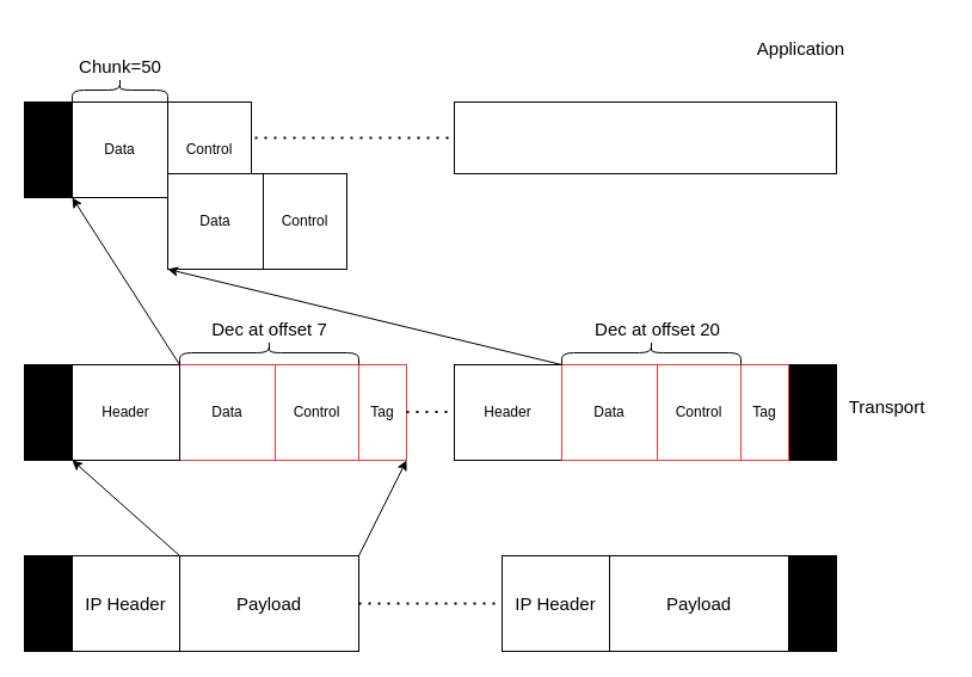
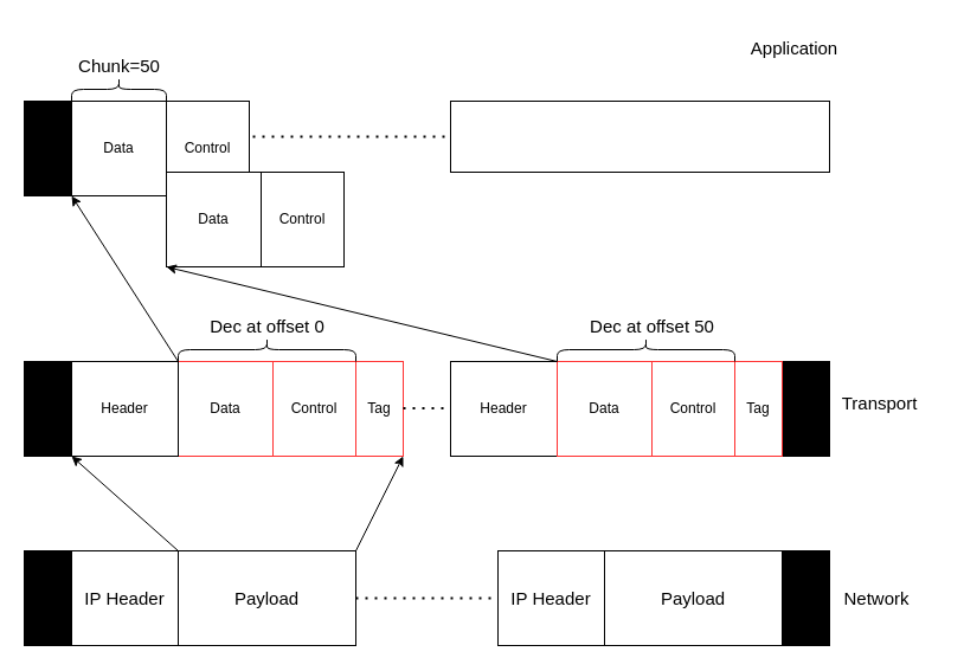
  <mxCell id="0" />
  <mxCell id="1" parent="0" />
  <mxCell id="2" value="&lt;div style=&quot;font-size: 13px;&quot; align=&quot;center&quot;&gt;&lt;font style=&quot;font-size: 15px;&quot;&gt;IP Header&lt;/font&gt;&lt;br&gt;&lt;/div&gt;" style="rounded=0;whiteSpace=wrap;html=1;" vertex="1" parent="1"><mxGeometry x="60" y="465" width="90" height="80" as="geometry" /></mxCell>
  <mxCell id="3" value="&lt;font style=&quot;font-size: 15px;&quot;&gt;Payload&lt;/font&gt;" style="rounded=0;whiteSpace=wrap;html=1;" vertex="1" parent="1"><mxGeometry x="150" y="465" width="150" height="80" as="geometry" /></mxCell>
  <mxCell id="4" value="" style="rounded=0;whiteSpace=wrap;html=1;fillColor=#000000;" vertex="1" parent="1"><mxGeometry x="20" y="465" width="40" height="80" as="geometry" /></mxCell>
  <mxCell id="5" value="" style="endArrow=none;dashed=1;html=1;dashPattern=1 3;strokeWidth=2;rounded=0;" edge="1" parent="1"><mxGeometry width="50" height="50" relative="1" as="geometry"><mxPoint x="300" y="505" as="sourcePoint" /><mxPoint x="420" y="505" as="targetPoint" /></mxGeometry></mxCell>
  <mxCell id="6" value="&lt;div style=&quot;font-size: 13px;&quot; align=&quot;center&quot;&gt;&lt;font style=&quot;font-size: 15px;&quot;&gt;IP Header&lt;/font&gt;&lt;br&gt;&lt;/div&gt;" style="rounded=0;whiteSpace=wrap;html=1;" vertex="1" parent="1"><mxGeometry x="420" y="465" width="90" height="80" as="geometry" /></mxCell>
  <mxCell id="7" value="&lt;font style=&quot;font-size: 15px;&quot;&gt;Payload&lt;/font&gt;" style="rounded=0;whiteSpace=wrap;html=1;" vertex="1" parent="1"><mxGeometry x="510" y="465" width="150" height="80" as="geometry" /></mxCell>
+ <mxCell id="8" value="&lt;font style=&quot;font-size: 15px;&quot;&gt;Network&lt;/font&gt;" style="text;html=1;align=center;verticalAlign=middle;whiteSpace=wrap;rounded=0;" vertex="1" parent="1"><mxGeometry x="710" y="490" width="60" height="30" as="geometry" /></mxCell>
  <mxCell id="9" value="" style="rounded=0;whiteSpace=wrap;html=1;fillColor=#000000;" vertex="1" parent="1"><mxGeometry x="660" y="465" width="40" height="80" as="geometry" /></mxCell>
  <mxCell id="10" value="&lt;div&gt;Data&lt;br&gt;&lt;/div&gt;" style="rounded=0;whiteSpace=wrap;html=1;strokeColor=#FF3333;" vertex="1" parent="1"><mxGeometry x="150" y="305" width="80" height="80" as="geometry" /></mxCell>
  <mxCell id="11" value="&lt;div&gt;Header&lt;br&gt;&lt;/div&gt;" style="rounded=0;whiteSpace=wrap;html=1;" vertex="1" parent="1"><mxGeometry x="60" y="305" width="90" height="80" as="geometry" /></mxCell>
  <mxCell id="12" value="" style="rounded=0;whiteSpace=wrap;html=1;fillColor=#000000;" vertex="1" parent="1"><mxGeometry x="20" y="305" width="40" height="80" as="geometry" /></mxCell>
  <mxCell id="13" value="" style="rounded=0;whiteSpace=wrap;html=1;fillColor=#000000;" vertex="1" parent="1"><mxGeometry x="660" y="305" width="40" height="80" as="geometry" /></mxCell>
  <mxCell id="14" value="&lt;div&gt;Control&lt;br&gt;&lt;/div&gt;" style="rounded=0;whiteSpace=wrap;html=1;strokeColor=#FF3333;" vertex="1" parent="1"><mxGeometry x="230" y="305" width="70" height="80" as="geometry" /></mxCell>
  <mxCell id="15" value="Tag" style="rounded=0;whiteSpace=wrap;html=1;strokeColor=#FF3333;" vertex="1" parent="1"><mxGeometry x="300" y="305" width="40" height="80" as="geometry" /></mxCell>
  <mxCell id="16" value="&lt;div&gt;Header&lt;br&gt;&lt;/div&gt;" style="rounded=0;whiteSpace=wrap;html=1;" vertex="1" parent="1"><mxGeometry x="380" y="305" width="90" height="80" as="geometry" /></mxCell>
  <mxCell id="17" value="&lt;div&gt;Data&lt;br&gt;&lt;/div&gt;" style="rounded=0;whiteSpace=wrap;html=1;strokeColor=#FF3333;" vertex="1" parent="1"><mxGeometry x="470" y="305" width="80" height="80" as="geometry" /></mxCell>
  <mxCell id="18" value="&lt;div&gt;Control&lt;br&gt;&lt;/div&gt;" style="rounded=0;whiteSpace=wrap;html=1;strokeColor=#FF3333;" vertex="1" parent="1"><mxGeometry x="550" y="305" width="70" height="80" as="geometry" /></mxCell>
  <mxCell id="19" value="Tag" style="rounded=0;whiteSpace=wrap;html=1;strokeColor=#FF3333;" vertex="1" parent="1"><mxGeometry x="620" y="305" width="40" height="80" as="geometry" /></mxCell>
  <mxCell id="20" value="&lt;font style=&quot;font-size: 15px;&quot;&gt;Transport&lt;/font&gt;" style="text;html=1;align=center;verticalAlign=middle;resizable=0;points=[];autosize=1;strokeColor=none;fillColor=none;" vertex="1" parent="1"><mxGeometry x="692" y="320" width="100" height="40" as="geometry" /></mxCell>
  <mxCell id="21" value="" style="endArrow=none;dashed=1;html=1;dashPattern=1 3;strokeWidth=2;rounded=0;" edge="1" parent="1"><mxGeometry width="50" height="50" relative="1" as="geometry"><mxPoint x="340" y="344.5" as="sourcePoint" /><mxPoint x="380" y="344.5" as="targetPoint" /></mxGeometry></mxCell>
  <mxCell id="22" value="" style="rounded=0;whiteSpace=wrap;html=1;fillColor=#000000;" vertex="1" parent="1"><mxGeometry x="20" y="85" width="40" height="80" as="geometry" /></mxCell>
  <mxCell id="23" value="&lt;div&gt;Data&lt;br&gt;&lt;/div&gt;" style="rounded=0;whiteSpace=wrap;html=1;strokeColor=#000000;" vertex="1" parent="1"><mxGeometry x="60" y="85" width="80" height="80" as="geometry" /></mxCell>
  <mxCell id="24" value="&lt;div&gt;Control&lt;br&gt;&lt;/div&gt;" style="rounded=0;whiteSpace=wrap;html=1;strokeColor=#000000;" vertex="1" parent="1"><mxGeometry x="140" y="85" width="70" height="80" as="geometry" /></mxCell>
  <mxCell id="25" value="" style="shape=curlyBracket;whiteSpace=wrap;html=1;rounded=1;flipH=1;labelPosition=right;verticalLabelPosition=middle;align=left;verticalAlign=middle;direction=south;" vertex="1" parent="1"><mxGeometry x="60" y="65" width="80" height="20" as="geometry" /></mxCell>
  <mxCell id="26" value="&lt;font style=&quot;font-size: 15px;&quot;&gt;Chunk=50&lt;/font&gt;" style="text;html=1;align=center;verticalAlign=middle;resizable=0;points=[];autosize=1;strokeColor=none;fillColor=none;" vertex="1" parent="1"><mxGeometry x="60" y="35" width="80" height="40" as="geometry" /></mxCell>
- <mxCell id="27" value="&lt;font style=&quot;font-size: 15px;&quot;&gt;Dec at offset 7&lt;/font&gt;" style="text;html=1;align=center;verticalAlign=middle;resizable=0;points=[];autosize=1;strokeColor=none;fillColor=none;" vertex="1" parent="1"><mxGeometry x="155" y="255" width="140" height="40" as="geometry" /></mxCell>
+ <mxCell id="27" value="&lt;font style=&quot;font-size: 15px;&quot;&gt;Dec at offset 0&lt;/font&gt;" style="text;html=1;align=center;verticalAlign=middle;resizable=0;points=[];autosize=1;strokeColor=none;fillColor=none;" vertex="1" parent="1"><mxGeometry x="155" y="255" width="140" height="40" as="geometry" /></mxCell>
  <mxCell id="28" value="&lt;div&gt;Chunk&lt;/div&gt;&lt;div&gt;Data&lt;br&gt;&lt;/div&gt;" style="rounded=0;whiteSpace=wrap;html=1;strokeColor=#000000;" vertex="1" parent="1"><mxGeometry x="140" y="145" width="80" height="80" as="geometry" /></mxCell>
  <mxCell id="29" value="" style="endArrow=classic;html=1;rounded=0;entryX=0;entryY=1;entryDx=0;entryDy=0;" edge="1" parent="1" target="23"><mxGeometry width="50" height="50" relative="1" as="geometry"><mxPoint x="150" y="305" as="sourcePoint" /><mxPoint x="200" y="255" as="targetPoint" /></mxGeometry></mxCell>
  <mxCell id="30" value="" style="shape=curlyBracket;whiteSpace=wrap;html=1;rounded=1;flipH=1;labelPosition=right;verticalLabelPosition=middle;align=left;verticalAlign=middle;direction=south;" vertex="1" parent="1"><mxGeometry x="150" y="285" width="150" height="20" as="geometry" /></mxCell>
  <mxCell id="31" value="&lt;div&gt;Data&lt;br&gt;&lt;/div&gt;" style="rounded=0;whiteSpace=wrap;html=1;strokeColor=#000000;" vertex="1" parent="1"><mxGeometry x="140" y="145" width="80" height="80" as="geometry" /></mxCell>
  <mxCell id="32" value="Control" style="rounded=0;whiteSpace=wrap;html=1;strokeColor=#000000;" vertex="1" parent="1"><mxGeometry x="220" y="145" width="70" height="80" as="geometry" /></mxCell>
- <mxCell id="33" value="&lt;font style=&quot;font-size: 15px;&quot;&gt;Dec at offset 20&lt;/font&gt;" style="text;html=1;align=center;verticalAlign=middle;resizable=0;points=[];autosize=1;strokeColor=none;fillColor=none;" vertex="1" parent="1"><mxGeometry x="475" y="255" width="150" height="40" as="geometry" /></mxCell>
+ <mxCell id="33" value="&lt;font style=&quot;font-size: 15px;&quot;&gt;Dec at offset 50&lt;/font&gt;" style="text;html=1;align=center;verticalAlign=middle;resizable=0;points=[];autosize=1;strokeColor=none;fillColor=none;" vertex="1" parent="1"><mxGeometry x="475" y="255" width="150" height="40" as="geometry" /></mxCell>
  <mxCell id="34" value="" style="shape=curlyBracket;whiteSpace=wrap;html=1;rounded=1;flipH=1;labelPosition=right;verticalLabelPosition=middle;align=left;verticalAlign=middle;direction=south;" vertex="1" parent="1"><mxGeometry x="470" y="285" width="150" height="20" as="geometry" /></mxCell>
  <mxCell id="35" value="" style="endArrow=classic;html=1;rounded=0;entryX=0;entryY=1;entryDx=0;entryDy=0;" edge="1" parent="1" target="31"><mxGeometry width="50" height="50" relative="1" as="geometry"><mxPoint x="470" y="305" as="sourcePoint" /><mxPoint x="170" y="235" as="targetPoint" /></mxGeometry></mxCell>
  <mxCell id="36" value="" style="rounded=0;whiteSpace=wrap;html=1;" vertex="1" parent="1"><mxGeometry x="380" y="85" width="320" height="60" as="geometry" /></mxCell>
  <mxCell id="37" value="&lt;font style=&quot;font-size: 15px;&quot;&gt;Application&lt;/font&gt;" style="text;html=1;align=center;verticalAlign=middle;resizable=0;points=[];autosize=1;strokeColor=none;fillColor=none;" vertex="1" parent="1"><mxGeometry x="615" y="20" width="110" height="40" as="geometry" /></mxCell>
  <mxCell id="38" value="" style="endArrow=none;dashed=1;html=1;dashPattern=1 3;strokeWidth=2;rounded=0;entryX=0;entryY=0.5;entryDx=0;entryDy=0;exitX=1.043;exitY=0.375;exitDx=0;exitDy=0;exitPerimeter=0;" edge="1" parent="1" source="24" target="36"><mxGeometry width="50" height="50" relative="1" as="geometry"><mxPoint x="212" y="114" as="sourcePoint" /><mxPoint x="310" y="65" as="targetPoint" /></mxGeometry></mxCell>
  <mxCell id="39" value="" style="endArrow=classic;html=1;rounded=0;entryX=0;entryY=1;entryDx=0;entryDy=0;" edge="1" parent="1" target="11"><mxGeometry width="50" height="50" relative="1" as="geometry"><mxPoint x="150" y="465" as="sourcePoint" /><mxPoint x="200" y="415" as="targetPoint" /></mxGeometry></mxCell>
  <mxCell id="40" value="" style="endArrow=classic;html=1;rounded=0;entryX=1;entryY=1;entryDx=0;entryDy=0;" edge="1" parent="1" target="15"><mxGeometry width="50" height="50" relative="1" as="geometry"><mxPoint x="300" y="465" as="sourcePoint" /><mxPoint x="350" y="415" as="targetPoint" /></mxGeometry></mxCell>
